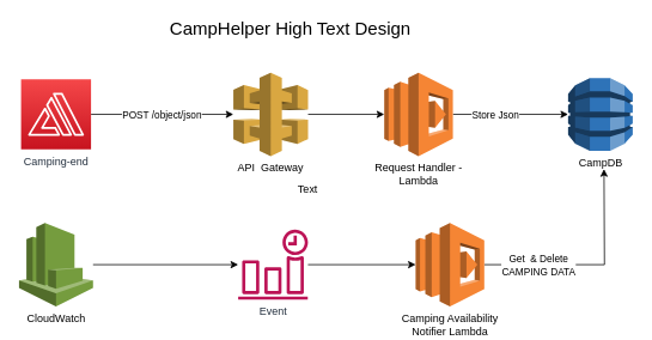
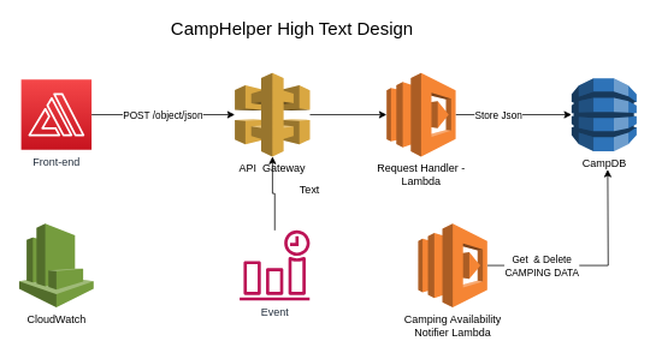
  <mxCell id="0" />
  <mxCell id="1" parent="0" />
  <mxCell id="2" value="POST /object/json" style="edgeStyle=orthogonalEdgeStyle;rounded=0;orthogonalLoop=1;jettySize=auto;html=1;" edge="1" parent="1" source="3" target="5"><mxGeometry relative="1" as="geometry" /></mxCell>
- <mxCell id="3" value="Camping-end" style="points=[[0,0,0],[0.25,0,0],[0.5,0,0],[0.75,0,0],[1,0,0],[0,1,0],[0.25,1,0],[0.5,1,0],[0.75,1,0],[1,1,0],[0,0.25,0],[0,0.5,0],[0,0.75,0],[1,0.25,0],[1,0.5,0],[1,0.75,0]];outlineConnect=0;fontColor=#232F3E;gradientColor=#F54749;gradientDirection=north;fillColor=#C7131F;strokeColor=#ffffff;dashed=0;verticalLabelPosition=bottom;verticalAlign=top;align=center;html=1;fontSize=12;fontStyle=0;aspect=fixed;shape=mxgraph.aws4.resourceIcon;resIcon=mxgraph.aws4.amplify;" vertex="1" parent="1"><mxGeometry x="23" y="87.5" width="78" height="78" as="geometry" /></mxCell>
+ <mxCell id="3" value="Front-end" style="points=[[0,0,0],[0.25,0,0],[0.5,0,0],[0.75,0,0],[1,0,0],[0,1,0],[0.25,1,0],[0.5,1,0],[0.75,1,0],[1,1,0],[0,0.25,0],[0,0.5,0],[0,0.75,0],[1,0.25,0],[1,0.5,0],[1,0.75,0]];outlineConnect=0;fontColor=#232F3E;gradientColor=#F54749;gradientDirection=north;fillColor=#C7131F;strokeColor=#ffffff;dashed=0;verticalLabelPosition=bottom;verticalAlign=top;align=center;html=1;fontSize=12;fontStyle=0;aspect=fixed;shape=mxgraph.aws4.resourceIcon;resIcon=mxgraph.aws4.amplify;" vertex="1" parent="1"><mxGeometry x="23" y="87.5" width="78" height="78" as="geometry" /></mxCell>
  <mxCell id="4" style="edgeStyle=orthogonalEdgeStyle;rounded=0;orthogonalLoop=1;jettySize=auto;html=1;entryX=0;entryY=0.5;entryDx=0;entryDy=0;entryPerimeter=0;" edge="1" parent="1" source="5" target="8"><mxGeometry relative="1" as="geometry" /></mxCell>
  <mxCell id="5" value="API&amp;nbsp; Gateway" style="outlineConnect=0;dashed=0;verticalLabelPosition=bottom;verticalAlign=top;align=center;html=1;shape=mxgraph.aws3.api_gateway;fillColor=#D9A741;gradientColor=none;" vertex="1" parent="1"><mxGeometry x="259.75" y="80" width="83.25" height="93" as="geometry" /></mxCell>
  <mxCell id="6" style="edgeStyle=orthogonalEdgeStyle;rounded=0;orthogonalLoop=1;jettySize=auto;html=1;entryX=0;entryY=0.5;entryDx=0;entryDy=0;entryPerimeter=0;" edge="1" parent="1" source="8" target="9"><mxGeometry relative="1" as="geometry" /></mxCell>
  <mxCell id="7" value="Store Json" style="edgeLabel;html=1;align=center;verticalAlign=middle;resizable=0;points=[];" vertex="1" connectable="0" parent="6"><mxGeometry x="-0.262" relative="1" as="geometry"><mxPoint as="offset" /></mxGeometry></mxCell>
  <mxCell id="8" value="Request Handler -&lt;br&gt;Lambda" style="outlineConnect=0;dashed=0;verticalLabelPosition=bottom;verticalAlign=top;align=center;html=1;shape=mxgraph.aws3.lambda;fillColor=#F58534;gradientColor=none;" vertex="1" parent="1"><mxGeometry x="428" y="80" width="76.5" height="93" as="geometry" /></mxCell>
  <mxCell id="9" value="CampDB" style="outlineConnect=0;dashed=0;verticalLabelPosition=bottom;verticalAlign=top;align=center;html=1;shape=mxgraph.aws3.dynamo_db;fillColor=#2E73B8;gradientColor=none;" vertex="1" parent="1"><mxGeometry x="633" y="86" width="72" height="81" as="geometry" /></mxCell>
- <mxCell id="10" style="edgeStyle=orthogonalEdgeStyle;rounded=0;orthogonalLoop=1;jettySize=auto;html=1;" edge="1" parent="1" source="11" target="13"><mxGeometry relative="1" as="geometry" /></mxCell>
  <mxCell id="11" value="CloudWatch" style="outlineConnect=0;dashed=0;verticalLabelPosition=bottom;verticalAlign=top;align=center;html=1;shape=mxgraph.aws3.cloudwatch;fillColor=#759C3E;gradientColor=none;" vertex="1" parent="1"><mxGeometry x="20.75" y="247.5" width="82.5" height="93" as="geometry" /></mxCell>
- <mxCell id="12" style="edgeStyle=orthogonalEdgeStyle;rounded=0;orthogonalLoop=1;jettySize=auto;html=1;" edge="1" parent="1" source="13" target="16"><mxGeometry relative="1" as="geometry" /></mxCell>
+ <mxCell id="12" style="edgeStyle=orthogonalEdgeStyle;rounded=0;orthogonalLoop=1;jettySize=auto;html=1;" edge="1" parent="1" source="13" target="5"><mxGeometry relative="1" as="geometry" /></mxCell>
  <mxCell id="13" value="Event" style="outlineConnect=0;fontColor=#232F3E;gradientColor=none;fillColor=#BC1356;strokeColor=none;dashed=0;verticalLabelPosition=bottom;verticalAlign=top;align=center;html=1;fontSize=12;fontStyle=0;aspect=fixed;pointerEvents=1;shape=mxgraph.aws4.event_time_based;" vertex="1" parent="1"><mxGeometry x="265" y="255" width="78" height="78" as="geometry" /></mxCell>
  <mxCell id="14" style="edgeStyle=orthogonalEdgeStyle;rounded=0;orthogonalLoop=1;jettySize=auto;html=1;" edge="1" parent="1" source="16"><mxGeometry relative="1" as="geometry"><mxPoint x="673" y="187.5" as="targetPoint" /></mxGeometry></mxCell>
  <mxCell id="15" value="Get&amp;nbsp; &amp;amp; Delete &lt;br&gt;CAMPING DATA" style="edgeLabel;html=1;align=center;verticalAlign=middle;resizable=0;points=[];" vertex="1" connectable="0" parent="14"><mxGeometry x="-0.276" y="-2" relative="1" as="geometry"><mxPoint x="-27" y="-2" as="offset" /></mxGeometry></mxCell>
  <mxCell id="16" value="Camping Availability &lt;br&gt;Notifier Lambda" style="outlineConnect=0;dashed=0;verticalLabelPosition=bottom;verticalAlign=top;align=center;html=1;shape=mxgraph.aws3.lambda;fillColor=#F58534;gradientColor=none;" vertex="1" parent="1"><mxGeometry x="463" y="247.5" width="76.5" height="93" as="geometry" /></mxCell>
  <mxCell id="17" value="Text" style="text;html=1;strokeColor=none;fillColor=none;align=center;verticalAlign=middle;whiteSpace=wrap;rounded=0;" vertex="1" parent="1"><mxGeometry x="323" y="200" width="40" height="20" as="geometry" /></mxCell>
  <mxCell id="18" value="&lt;font style=&quot;font-size: 20px&quot;&gt;CampHelper High Text Design&lt;/font&gt;" style="text;html=1;strokeColor=none;fillColor=none;align=center;verticalAlign=middle;whiteSpace=wrap;rounded=0;strokeWidth=2;" vertex="1" parent="1"><mxGeometry x="163" y="20" width="321" height="20" as="geometry" /></mxCell>
